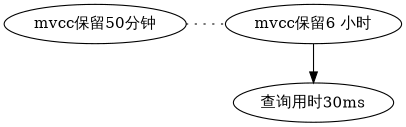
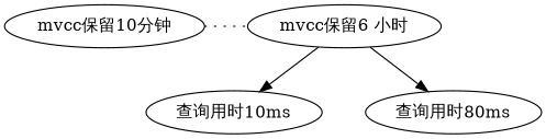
  digraph {
    nodesep=0.5
    rankdir=TB
-   "mvcc保留10分钟" [label="mvcc保留50分钟"]
+   "mvcc保留10分钟"
    "mvcc保留6 小时"
-   "查询用时10ms" [label="查询用时30ms"]
+   "查询用时10ms"
+   "查询用时80ms"
    subgraph sub_1 {
      rank=same
      "mvcc保留10分钟"
      "mvcc保留6 小时"
    }
    "mvcc保留10分钟" -> "mvcc保留6 小时" [dir=none style=dotted]
    "mvcc保留6 小时" -> "查询用时10ms"
+   "mvcc保留6 小时" -> "查询用时80ms"
  }
